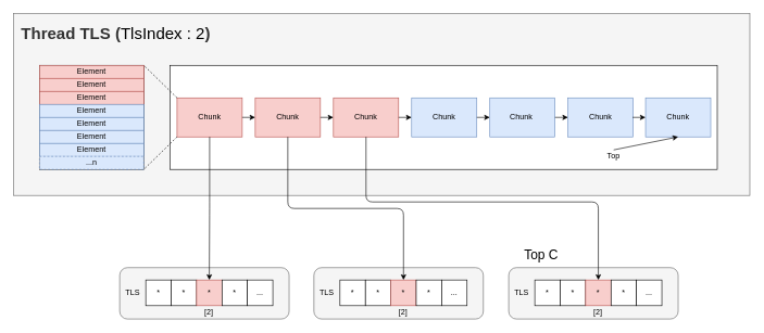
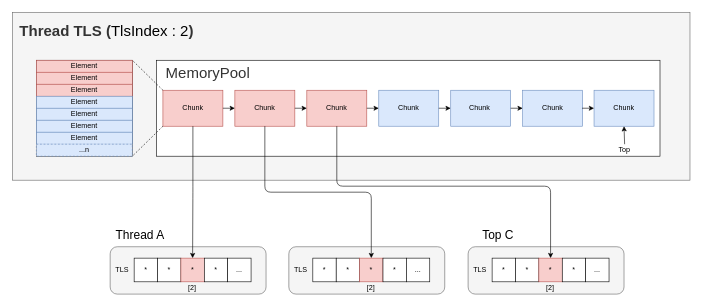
  <mxCell id="0" />
  <mxCell id="1" parent="0" />
  <mxCell id="2" value="" style="rounded=1;whiteSpace=wrap;html=1;fillColor=#f5f5f5;strokeColor=#666666;fontColor=#333333;" parent="1" vertex="1"><mxGeometry x="780" y="411" width="260" height="79" as="geometry" /></mxCell>
  <mxCell id="3" value="" style="rounded=1;whiteSpace=wrap;html=1;fillColor=#f5f5f5;strokeColor=#666666;fontColor=#333333;" parent="1" vertex="1"><mxGeometry x="481" y="411" width="260" height="79" as="geometry" /></mxCell>
  <mxCell id="4" value="" style="rounded=1;whiteSpace=wrap;html=1;fillColor=#f5f5f5;strokeColor=#666666;fontColor=#333333;" parent="1" vertex="1"><mxGeometry x="183" y="411" width="260" height="79" as="geometry" /></mxCell>
  <mxCell id="5" value="" style="rounded=0;whiteSpace=wrap;html=1;fillColor=#f5f5f5;strokeColor=#666666;fontColor=#333333;" parent="1" vertex="1"><mxGeometry x="20" y="20" width="1130" height="280" as="geometry" /></mxCell>
  <mxCell id="6" value="" style="rounded=0;whiteSpace=wrap;html=1;" parent="1" vertex="1"><mxGeometry x="260" y="100" width="840" height="160" as="geometry" /></mxCell>
  <mxCell id="7" value="Chunk" style="rounded=0;whiteSpace=wrap;html=1;fillColor=#f8cecc;strokeColor=#b85450;" parent="1" vertex="1"><mxGeometry x="271" y="150" width="100" height="60" as="geometry" /></mxCell>
  <mxCell id="8" value="&lt;span&gt;Chunk&lt;/span&gt;" style="rounded=0;whiteSpace=wrap;html=1;fillColor=#f8cecc;strokeColor=#b85450;" parent="1" vertex="1"><mxGeometry x="391" y="150" width="100" height="60" as="geometry" /></mxCell>
  <mxCell id="9" value="&lt;span&gt;Chunk&lt;/span&gt;" style="rounded=0;whiteSpace=wrap;html=1;fillColor=#f8cecc;strokeColor=#b85450;" parent="1" vertex="1"><mxGeometry x="511" y="150" width="100" height="60" as="geometry" /></mxCell>
  <mxCell id="10" value="&lt;span&gt;Chunk&lt;/span&gt;" style="rounded=0;whiteSpace=wrap;html=1;fillColor=#dae8fc;strokeColor=#6c8ebf;" parent="1" vertex="1"><mxGeometry x="631" y="150" width="100" height="60" as="geometry" /></mxCell>
  <mxCell id="11" value="&lt;span&gt;Chunk&amp;nbsp;&lt;/span&gt;" style="rounded=0;whiteSpace=wrap;html=1;fillColor=#dae8fc;strokeColor=#6c8ebf;" parent="1" vertex="1"><mxGeometry x="751" y="150" width="100" height="60" as="geometry" /></mxCell>
  <mxCell id="12" value="&lt;span&gt;Chunk&lt;/span&gt;" style="rounded=0;whiteSpace=wrap;html=1;fillColor=#dae8fc;strokeColor=#6c8ebf;" parent="1" vertex="1"><mxGeometry x="871" y="150" width="100" height="60" as="geometry" /></mxCell>
  <mxCell id="13" value="&lt;span&gt;Chunk&lt;/span&gt;" style="rounded=0;whiteSpace=wrap;html=1;fillColor=#dae8fc;strokeColor=#6c8ebf;" parent="1" vertex="1"><mxGeometry x="990" y="150" width="100" height="60" as="geometry" /></mxCell>
  <mxCell id="14" value="" style="rounded=0;whiteSpace=wrap;html=1;" parent="1" vertex="1"><mxGeometry x="60" y="100" width="160" height="160" as="geometry" /></mxCell>
  <mxCell id="15" value="" style="endArrow=none;dashed=1;html=1;exitX=0;exitY=0;exitDx=0;exitDy=0;entryX=1;entryY=0;entryDx=0;entryDy=0;" parent="1" source="7" target="14" edge="1"><mxGeometry width="50" height="50" relative="1" as="geometry"><mxPoint x="300" y="150" as="sourcePoint" /><mxPoint x="350" y="100" as="targetPoint" /></mxGeometry></mxCell>
  <mxCell id="16" value="" style="endArrow=none;dashed=1;html=1;exitX=0;exitY=1;exitDx=0;exitDy=0;entryX=1;entryY=1;entryDx=0;entryDy=0;" parent="1" source="7" target="14" edge="1"><mxGeometry width="50" height="50" relative="1" as="geometry"><mxPoint x="300" y="150" as="sourcePoint" /><mxPoint x="350" y="100" as="targetPoint" /></mxGeometry></mxCell>
  <mxCell id="17" value="Element" style="rounded=0;whiteSpace=wrap;html=1;fillColor=#f8cecc;strokeColor=#b85450;" parent="1" vertex="1"><mxGeometry x="60" y="100" width="160" height="20" as="geometry" /></mxCell>
  <mxCell id="18" value="&lt;span&gt;Element&lt;/span&gt;" style="rounded=0;whiteSpace=wrap;html=1;fillColor=#f8cecc;strokeColor=#b85450;" parent="1" vertex="1"><mxGeometry x="60" y="120" width="160" height="20" as="geometry" /></mxCell>
  <mxCell id="19" value="&lt;span&gt;Element&lt;/span&gt;" style="rounded=0;whiteSpace=wrap;html=1;fillColor=#f8cecc;strokeColor=#b85450;" parent="1" vertex="1"><mxGeometry x="60" y="140" width="160" height="20" as="geometry" /></mxCell>
  <mxCell id="20" value="&lt;span&gt;Element&lt;/span&gt;" style="rounded=0;whiteSpace=wrap;html=1;fillColor=#dae8fc;strokeColor=#6c8ebf;" parent="1" vertex="1"><mxGeometry x="60" y="160" width="160" height="20" as="geometry" /></mxCell>
  <mxCell id="21" value="&lt;span&gt;Element&lt;/span&gt;" style="rounded=0;whiteSpace=wrap;html=1;fillColor=#dae8fc;strokeColor=#6c8ebf;" parent="1" vertex="1"><mxGeometry x="60" y="180" width="160" height="20" as="geometry" /></mxCell>
  <mxCell id="22" value="&lt;span&gt;Element&lt;/span&gt;" style="rounded=0;whiteSpace=wrap;html=1;fillColor=#dae8fc;strokeColor=#6c8ebf;" parent="1" vertex="1"><mxGeometry x="60" y="200" width="160" height="20" as="geometry" /></mxCell>
  <mxCell id="23" value="&lt;span&gt;Element&lt;/span&gt;" style="rounded=0;whiteSpace=wrap;html=1;fillColor=#dae8fc;strokeColor=#6c8ebf;" parent="1" vertex="1"><mxGeometry x="60" y="220" width="160" height="20" as="geometry" /></mxCell>
  <mxCell id="24" value="&lt;span&gt;...n&lt;/span&gt;" style="rounded=0;whiteSpace=wrap;html=1;fillColor=#dae8fc;strokeColor=#6c8ebf;dashed=1;" parent="1" vertex="1"><mxGeometry x="60" y="240" width="160" height="20" as="geometry" /></mxCell>
  <mxCell id="25" value="" style="endArrow=classic;html=1;entryX=0.5;entryY=1;entryDx=0;entryDy=0;exitX=0.5;exitY=0;exitDx=0;exitDy=0;" parent="1" source="26" target="13" edge="1"><mxGeometry width="50" height="50" relative="1" as="geometry"><mxPoint x="681" y="240" as="sourcePoint" /><mxPoint x="693" y="250" as="targetPoint" /><Array as="points" /></mxGeometry></mxCell>
- <mxCell id="26" value="Top" style="text;html=1;strokeColor=none;fillColor=none;align=center;verticalAlign=middle;whiteSpace=wrap;rounded=0;" parent="1" vertex="1"><mxGeometry x="921" y="230" width="40" height="20" as="geometry" /></mxCell>
+ <mxCell id="26" value="Top" style="text;html=1;strokeColor=none;fillColor=none;align=center;verticalAlign=middle;whiteSpace=wrap;rounded=0;" parent="1" vertex="1"><mxGeometry x="1021" y="240" width="40" height="20" as="geometry" /></mxCell>
+ <mxCell id="27" value="&lt;span&gt;&lt;font style=&quot;font-size: 25px&quot;&gt;MemoryPool&lt;/font&gt;&lt;/span&gt;" style="text;html=1;strokeColor=none;fillColor=none;align=left;verticalAlign=middle;whiteSpace=wrap;rounded=0;fontColor=#333333;fontSize=15;fontStyle=0" parent="1" vertex="1"><mxGeometry x="274" y="110" width="159" height="20" as="geometry" /></mxCell>
  <mxCell id="28" value="&lt;b&gt;&lt;font style=&quot;font-size: 25px&quot;&gt;Thread TLS (&lt;/font&gt;&lt;/b&gt;&lt;span style=&quot;color: rgb(0 , 0 , 0) ; font-size: 25px ; text-align: center&quot;&gt;TlsIndex : 2&lt;/span&gt;&lt;b&gt;&lt;font style=&quot;font-size: 25px&quot;&gt;)&lt;/font&gt;&lt;/b&gt;" style="text;html=1;strokeColor=none;fillColor=none;align=left;verticalAlign=middle;whiteSpace=wrap;rounded=0;fontColor=#333333;fontSize=15;" parent="1" vertex="1"><mxGeometry x="30" y="40" width="370" height="20" as="geometry" /></mxCell>
  <mxCell id="29" value="" style="edgeStyle=elbowEdgeStyle;elbow=vertical;endArrow=classic;html=1;exitX=0.5;exitY=1;exitDx=0;exitDy=0;entryX=0.5;entryY=0;entryDx=0;entryDy=0;" parent="1" source="7" target="38" edge="1"><mxGeometry width="50" height="50" relative="1" as="geometry"><mxPoint x="550" y="290" as="sourcePoint" /><mxPoint x="600" y="240" as="targetPoint" /></mxGeometry></mxCell>
  <mxCell id="30" value="" style="edgeStyle=elbowEdgeStyle;elbow=vertical;endArrow=classic;html=1;exitX=0.5;exitY=1;exitDx=0;exitDy=0;entryX=0.5;entryY=0;entryDx=0;entryDy=0;" parent="1" source="8" target="47" edge="1"><mxGeometry width="50" height="50" relative="1" as="geometry"><mxPoint x="331" y="220" as="sourcePoint" /><mxPoint x="330.5" y="440" as="targetPoint" /></mxGeometry></mxCell>
  <mxCell id="31" value="" style="edgeStyle=elbowEdgeStyle;elbow=vertical;endArrow=classic;html=1;exitX=0.5;exitY=1;exitDx=0;exitDy=0;entryX=0.5;entryY=0;entryDx=0;entryDy=0;" parent="1" source="9" target="57" edge="1"><mxGeometry width="50" height="50" relative="1" as="geometry"><mxPoint x="341" y="230" as="sourcePoint" /><mxPoint x="340.5" y="450" as="targetPoint" /><Array as="points"><mxPoint x="740" y="310" /></Array></mxGeometry></mxCell>
+ <mxCell id="32" value="&lt;font style=&quot;font-size: 20px&quot;&gt;Thread A&lt;/font&gt;" style="text;html=1;strokeColor=none;fillColor=none;align=center;verticalAlign=middle;whiteSpace=wrap;rounded=0;" parent="1" vertex="1"><mxGeometry x="183" y="380" width="100" height="20" as="geometry" /></mxCell>
  <mxCell id="33" value="" style="group" parent="1" vertex="1" connectable="0"><mxGeometry x="183" y="430" width="235" height="59.5" as="geometry" /></mxCell>
  <mxCell id="34" value="" style="group" parent="33" vertex="1" connectable="0"><mxGeometry width="79" height="39.5" as="geometry" /></mxCell>
  <mxCell id="35" value="*" style="rounded=0;whiteSpace=wrap;html=1;" parent="34" vertex="1"><mxGeometry x="40" width="39" height="39.5" as="geometry" /></mxCell>
  <mxCell id="36" value="TLS" style="text;html=1;strokeColor=none;fillColor=none;align=center;verticalAlign=middle;whiteSpace=wrap;rounded=0;" parent="34" vertex="1"><mxGeometry y="9.75" width="40" height="20" as="geometry" /></mxCell>
  <mxCell id="37" value="*" style="rounded=0;whiteSpace=wrap;html=1;" parent="33" vertex="1"><mxGeometry x="79" width="39" height="39.5" as="geometry" /></mxCell>
  <mxCell id="38" value="*" style="rounded=0;whiteSpace=wrap;html=1;fillColor=#f8cecc;strokeColor=#b85450;" parent="33" vertex="1"><mxGeometry x="118" width="39" height="39.5" as="geometry" /></mxCell>
  <mxCell id="39" value="*" style="rounded=0;whiteSpace=wrap;html=1;" parent="33" vertex="1"><mxGeometry x="157" width="39" height="39.5" as="geometry" /></mxCell>
  <mxCell id="40" value="..." style="rounded=0;whiteSpace=wrap;html=1;" parent="33" vertex="1"><mxGeometry x="196" width="39" height="39.5" as="geometry" /></mxCell>
  <mxCell id="41" value="[2]" style="text;html=1;strokeColor=none;fillColor=none;align=center;verticalAlign=middle;whiteSpace=wrap;rounded=0;" parent="33" vertex="1"><mxGeometry x="117" y="39.5" width="40" height="20" as="geometry" /></mxCell>
  <mxCell id="42" value="" style="group" parent="1" vertex="1" connectable="0"><mxGeometry x="481" y="430" width="235" height="59.5" as="geometry" /></mxCell>
  <mxCell id="43" value="" style="group" parent="42" vertex="1" connectable="0"><mxGeometry width="79" height="39.5" as="geometry" /></mxCell>
  <mxCell id="44" value="*" style="rounded=0;whiteSpace=wrap;html=1;" parent="43" vertex="1"><mxGeometry x="40" width="39" height="39.5" as="geometry" /></mxCell>
  <mxCell id="45" value="TLS" style="text;html=1;strokeColor=none;fillColor=none;align=center;verticalAlign=middle;whiteSpace=wrap;rounded=0;" parent="43" vertex="1"><mxGeometry y="9.75" width="40" height="20" as="geometry" /></mxCell>
  <mxCell id="46" value="*" style="rounded=0;whiteSpace=wrap;html=1;" parent="42" vertex="1"><mxGeometry x="79" width="39" height="39.5" as="geometry" /></mxCell>
  <mxCell id="47" value="*" style="rounded=0;whiteSpace=wrap;html=1;fillColor=#f8cecc;strokeColor=#b85450;" parent="42" vertex="1"><mxGeometry x="118" width="39" height="39.5" as="geometry" /></mxCell>
  <mxCell id="48" value="*" style="rounded=0;whiteSpace=wrap;html=1;" parent="42" vertex="1"><mxGeometry x="157" width="39" height="39.5" as="geometry" /></mxCell>
  <mxCell id="49" value="..." style="rounded=0;whiteSpace=wrap;html=1;" parent="42" vertex="1"><mxGeometry x="196" width="39" height="39.5" as="geometry" /></mxCell>
  <mxCell id="50" value="[2]" style="text;html=1;strokeColor=none;fillColor=none;align=center;verticalAlign=middle;whiteSpace=wrap;rounded=0;" parent="42" vertex="1"><mxGeometry x="117" y="39.5" width="40" height="20" as="geometry" /></mxCell>
  <mxCell id="51" value="&lt;font style=&quot;font-size: 20px&quot;&gt;Top C&lt;/font&gt;" style="text;html=1;strokeColor=none;fillColor=none;align=center;verticalAlign=middle;whiteSpace=wrap;rounded=0;" parent="1" vertex="1"><mxGeometry x="780" y="380" width="100" height="20" as="geometry" /></mxCell>
  <mxCell id="52" value="" style="group" parent="1" vertex="1" connectable="0"><mxGeometry x="780" y="430" width="235" height="59.5" as="geometry" /></mxCell>
  <mxCell id="53" value="" style="group" parent="52" vertex="1" connectable="0"><mxGeometry width="79" height="39.5" as="geometry" /></mxCell>
  <mxCell id="54" value="*" style="rounded=0;whiteSpace=wrap;html=1;" parent="53" vertex="1"><mxGeometry x="40" width="39" height="39.5" as="geometry" /></mxCell>
  <mxCell id="55" value="TLS" style="text;html=1;strokeColor=none;fillColor=none;align=center;verticalAlign=middle;whiteSpace=wrap;rounded=0;" parent="53" vertex="1"><mxGeometry y="9.75" width="40" height="20" as="geometry" /></mxCell>
  <mxCell id="56" value="*" style="rounded=0;whiteSpace=wrap;html=1;" parent="52" vertex="1"><mxGeometry x="79" width="39" height="39.5" as="geometry" /></mxCell>
  <mxCell id="57" value="*" style="rounded=0;whiteSpace=wrap;html=1;fillColor=#f8cecc;strokeColor=#b85450;" parent="52" vertex="1"><mxGeometry x="118" width="39" height="39.5" as="geometry" /></mxCell>
  <mxCell id="58" value="*" style="rounded=0;whiteSpace=wrap;html=1;" parent="52" vertex="1"><mxGeometry x="157" width="39" height="39.5" as="geometry" /></mxCell>
  <mxCell id="59" value="..." style="rounded=0;whiteSpace=wrap;html=1;" parent="52" vertex="1"><mxGeometry x="196" width="39" height="39.5" as="geometry" /></mxCell>
  <mxCell id="60" value="[2]" style="text;html=1;strokeColor=none;fillColor=none;align=center;verticalAlign=middle;whiteSpace=wrap;rounded=0;" parent="52" vertex="1"><mxGeometry x="117" y="39.5" width="40" height="20" as="geometry" /></mxCell>
  <mxCell id="61" value="" style="endArrow=classic;html=1;exitX=1;exitY=0.5;exitDx=0;exitDy=0;entryX=0;entryY=0.5;entryDx=0;entryDy=0;" parent="1" source="9" target="10" edge="1"><mxGeometry width="50" height="50" relative="1" as="geometry"><mxPoint x="580" y="240" as="sourcePoint" /><mxPoint x="630" y="190" as="targetPoint" /></mxGeometry></mxCell>
  <mxCell id="62" value="" style="endArrow=classic;html=1;exitX=1;exitY=0.5;exitDx=0;exitDy=0;entryX=0;entryY=0.5;entryDx=0;entryDy=0;" parent="1" edge="1"><mxGeometry width="50" height="50" relative="1" as="geometry"><mxPoint x="491" y="180" as="sourcePoint" /><mxPoint x="511" y="180" as="targetPoint" /></mxGeometry></mxCell>
  <mxCell id="63" value="" style="endArrow=classic;html=1;exitX=1;exitY=0.5;exitDx=0;exitDy=0;entryX=0;entryY=0.5;entryDx=0;entryDy=0;" parent="1" edge="1"><mxGeometry width="50" height="50" relative="1" as="geometry"><mxPoint x="371" y="180" as="sourcePoint" /><mxPoint x="391" y="180" as="targetPoint" /></mxGeometry></mxCell>
  <mxCell id="64" value="" style="endArrow=classic;html=1;exitX=1;exitY=0.5;exitDx=0;exitDy=0;entryX=0;entryY=0.5;entryDx=0;entryDy=0;" parent="1" edge="1"><mxGeometry width="50" height="50" relative="1" as="geometry"><mxPoint x="731" y="180" as="sourcePoint" /><mxPoint x="751" y="180" as="targetPoint" /></mxGeometry></mxCell>
  <mxCell id="65" value="" style="endArrow=classic;html=1;exitX=1;exitY=0.5;exitDx=0;exitDy=0;entryX=0;entryY=0.5;entryDx=0;entryDy=0;" parent="1" edge="1"><mxGeometry width="50" height="50" relative="1" as="geometry"><mxPoint x="851" y="180" as="sourcePoint" /><mxPoint x="871" y="180" as="targetPoint" /></mxGeometry></mxCell>
  <mxCell id="66" value="" style="endArrow=classic;html=1;exitX=1;exitY=0.5;exitDx=0;exitDy=0;entryX=0;entryY=0.5;entryDx=0;entryDy=0;" parent="1" edge="1"><mxGeometry width="50" height="50" relative="1" as="geometry"><mxPoint x="970" y="180" as="sourcePoint" /><mxPoint x="990" y="180" as="targetPoint" /></mxGeometry></mxCell>
